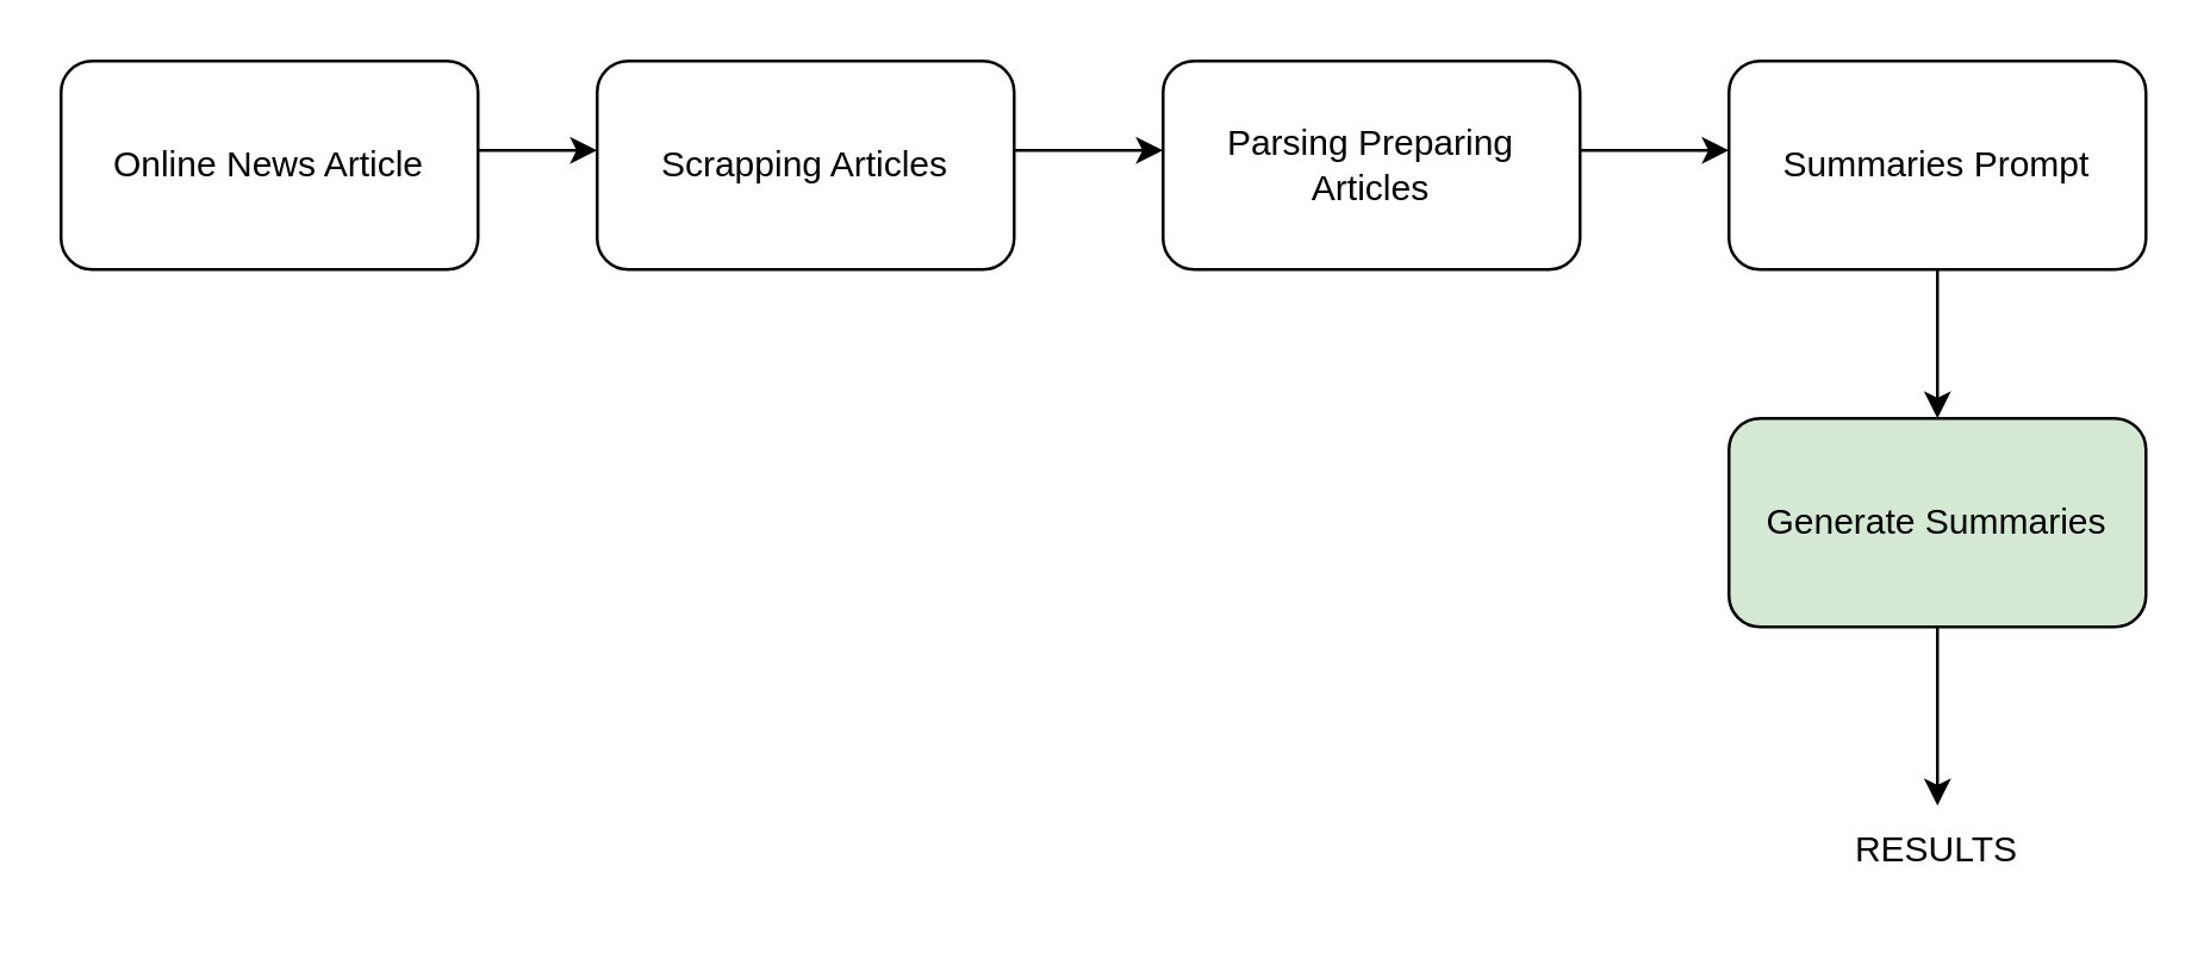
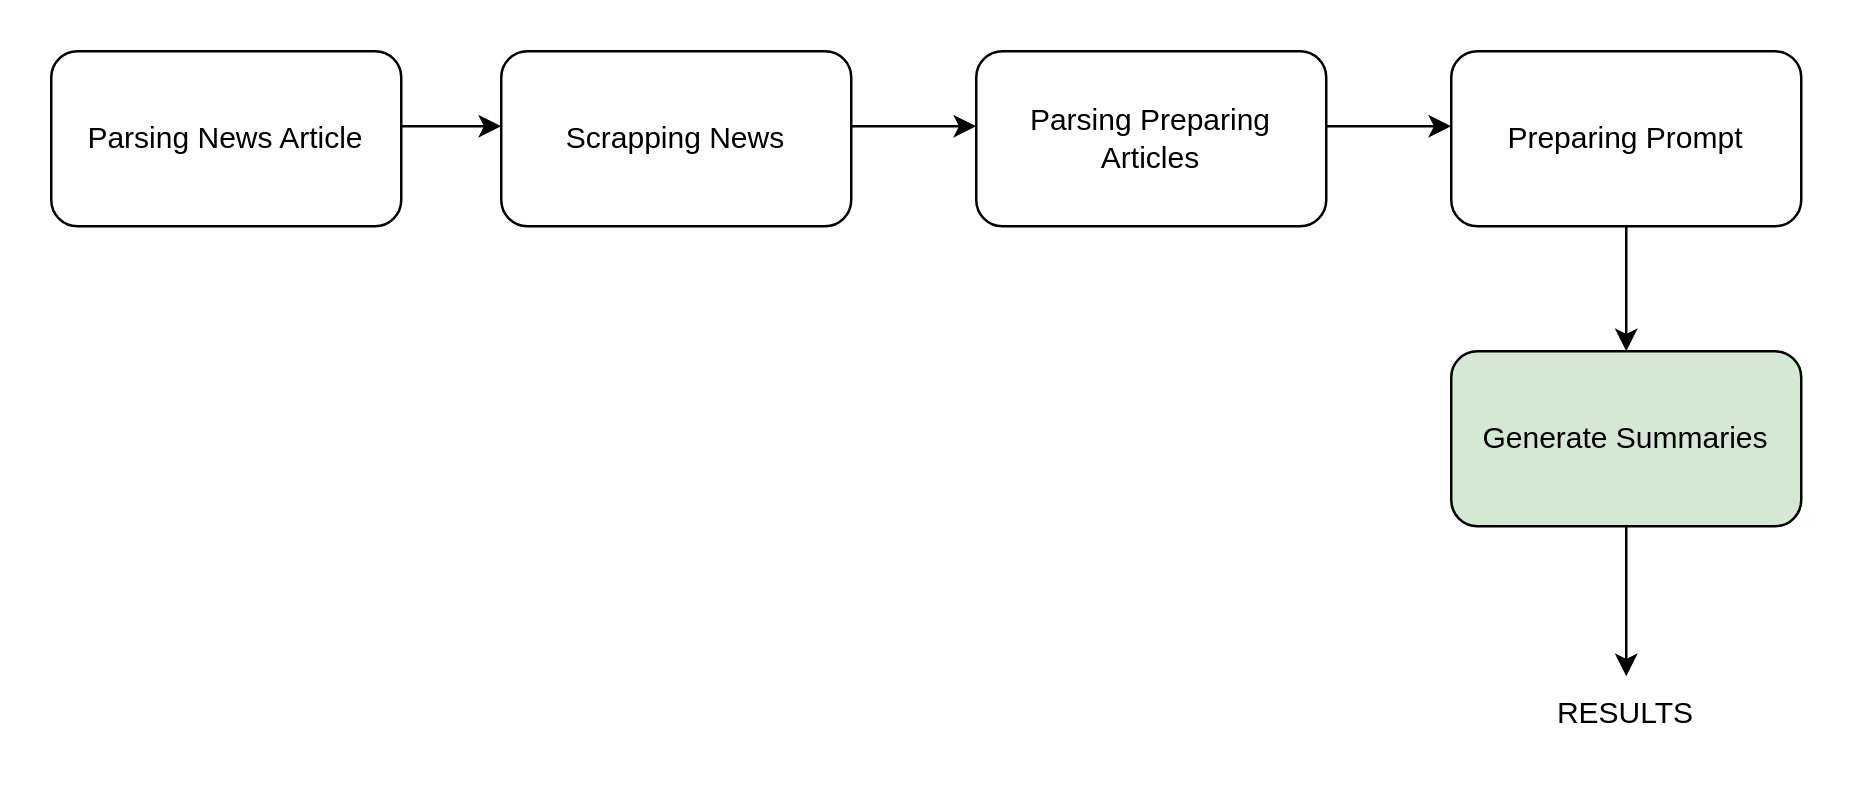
  <mxCell id="0" />
  <mxCell id="1" parent="0" />
- <mxCell id="2" value="Online News Article" style="rounded=1;whiteSpace=wrap;html=1;" vertex="1" parent="1"><mxGeometry x="20" y="20" width="140" height="70" as="geometry" /></mxCell>
- <mxCell id="3" value="Scrapping Articles" style="rounded=1;whiteSpace=wrap;html=1;" vertex="1" parent="1"><mxGeometry x="200" y="20" width="140" height="70" as="geometry" /></mxCell>
+ <mxCell id="2" value="Parsing News Article" style="rounded=1;whiteSpace=wrap;html=1;" vertex="1" parent="1"><mxGeometry x="20" y="20" width="140" height="70" as="geometry" /></mxCell>
+ <mxCell id="3" value="Scrapping News" style="rounded=1;whiteSpace=wrap;html=1;" vertex="1" parent="1"><mxGeometry x="200" y="20" width="140" height="70" as="geometry" /></mxCell>
  <mxCell id="4" value="" style="endArrow=classic;html=1;rounded=0;" edge="1" parent="1"><mxGeometry width="50" height="50" relative="1" as="geometry"><mxPoint x="340" y="50" as="sourcePoint" /><mxPoint x="390" y="50" as="targetPoint" /></mxGeometry></mxCell>
  <mxCell id="5" value="" style="endArrow=classic;html=1;rounded=0;" edge="1" parent="1"><mxGeometry width="50" height="50" relative="1" as="geometry"><mxPoint x="160" y="50" as="sourcePoint" /><mxPoint x="200" y="50" as="targetPoint" /></mxGeometry></mxCell>
  <mxCell id="6" value="Parsing Preparing Articles" style="rounded=1;whiteSpace=wrap;html=1;" vertex="1" parent="1"><mxGeometry x="390" y="20" width="140" height="70" as="geometry" /></mxCell>
  <mxCell id="7" value="" style="endArrow=classic;html=1;rounded=0;" edge="1" parent="1"><mxGeometry width="50" height="50" relative="1" as="geometry"><mxPoint x="530" y="50" as="sourcePoint" /><mxPoint x="580" y="50" as="targetPoint" /></mxGeometry></mxCell>
- <mxCell id="8" value="Summaries Prompt" style="rounded=1;whiteSpace=wrap;html=1;" vertex="1" parent="1"><mxGeometry x="580" y="20" width="140" height="70" as="geometry" /></mxCell>
+ <mxCell id="8" value="Preparing Prompt" style="rounded=1;whiteSpace=wrap;html=1;" vertex="1" parent="1"><mxGeometry x="580" y="20" width="140" height="70" as="geometry" /></mxCell>
  <mxCell id="9" value="" style="endArrow=classic;html=1;rounded=0;" edge="1" parent="1"><mxGeometry width="50" height="50" relative="1" as="geometry"><mxPoint x="650" y="90" as="sourcePoint" /><mxPoint x="650" y="140" as="targetPoint" /></mxGeometry></mxCell>
  <mxCell id="10" value="Generate Summaries" style="rounded=1;whiteSpace=wrap;html=1;fillColor=#d5e8d4;" vertex="1" parent="1"><mxGeometry x="580" y="140" width="140" height="70" as="geometry" /></mxCell>
  <mxCell id="11" value="" style="endArrow=classic;html=1;rounded=0;" edge="1" parent="1"><mxGeometry width="50" height="50" relative="1" as="geometry"><mxPoint x="650" y="210" as="sourcePoint" /><mxPoint x="650" y="270" as="targetPoint" /></mxGeometry></mxCell>
  <mxCell id="12" value="RESULTS" style="text;html=1;strokeColor=none;fillColor=none;align=center;verticalAlign=middle;whiteSpace=wrap;rounded=0;" vertex="1" parent="1"><mxGeometry x="620" y="270" width="60" height="30" as="geometry" /></mxCell>
